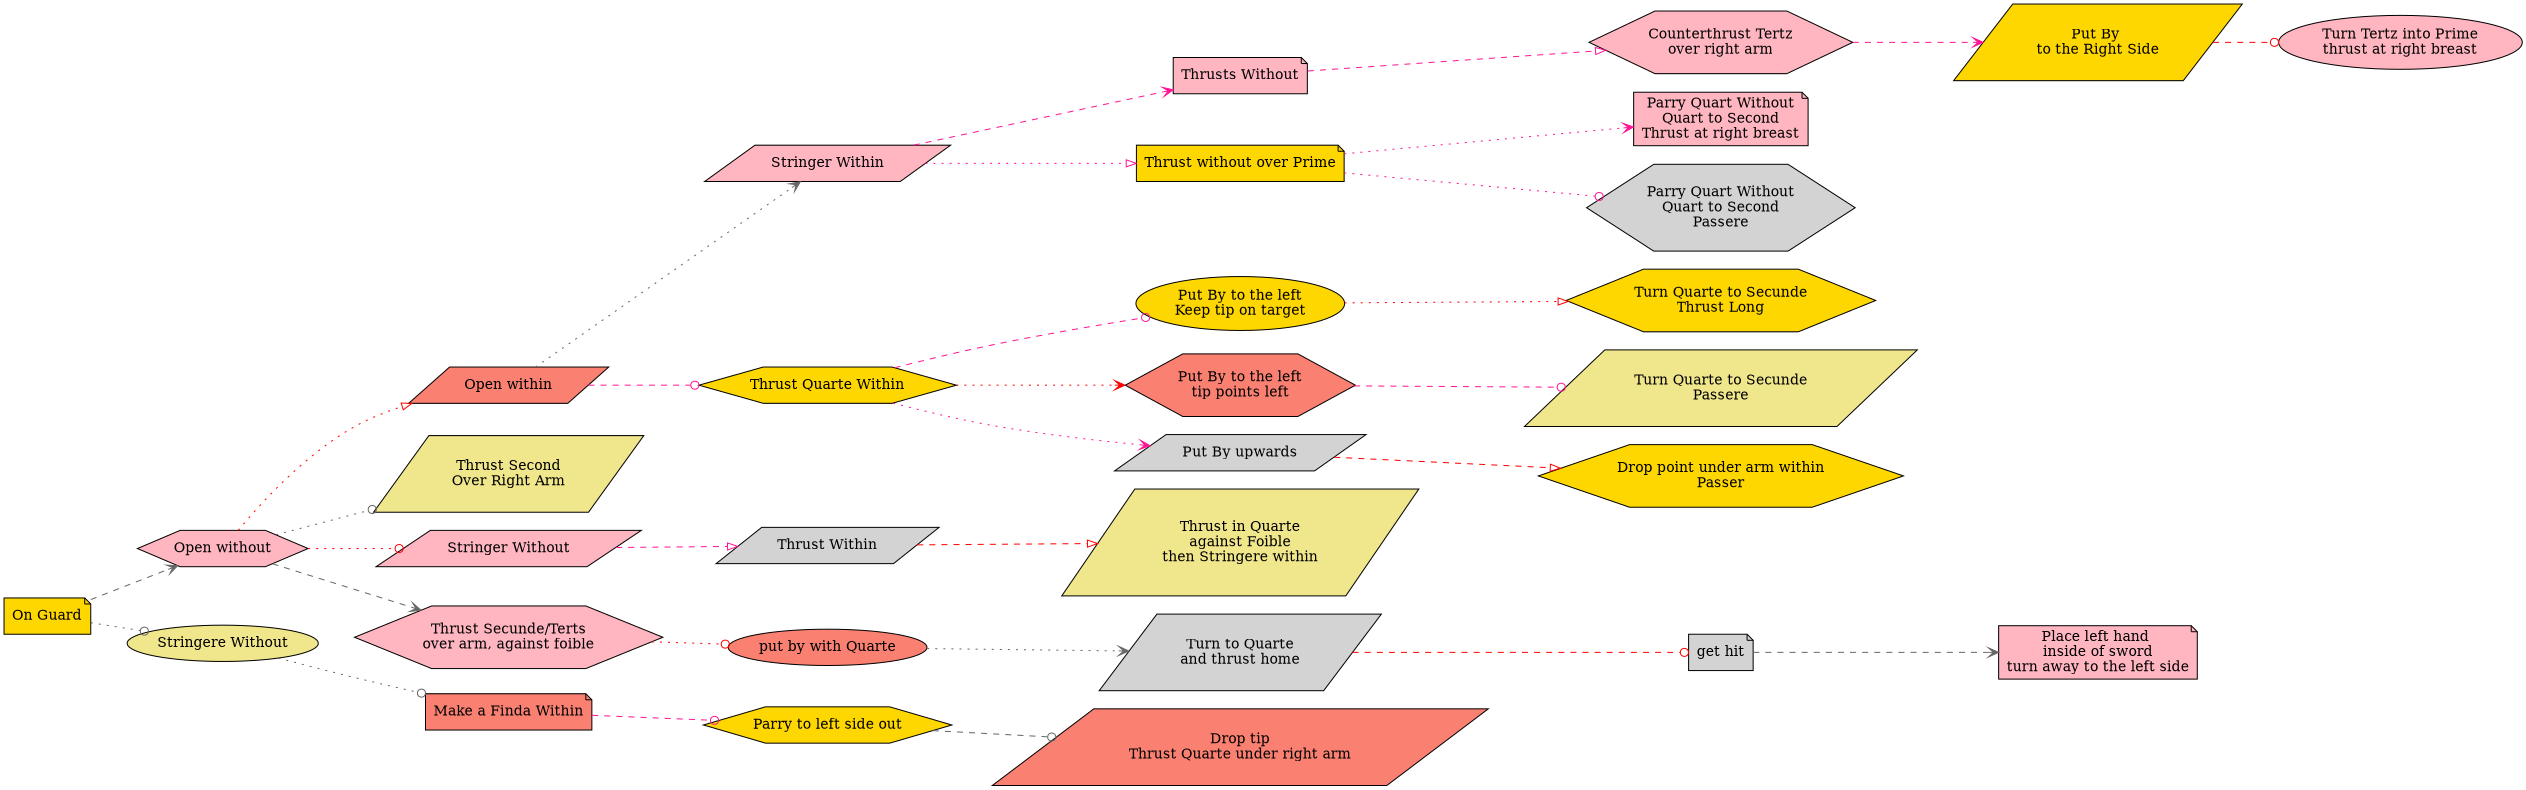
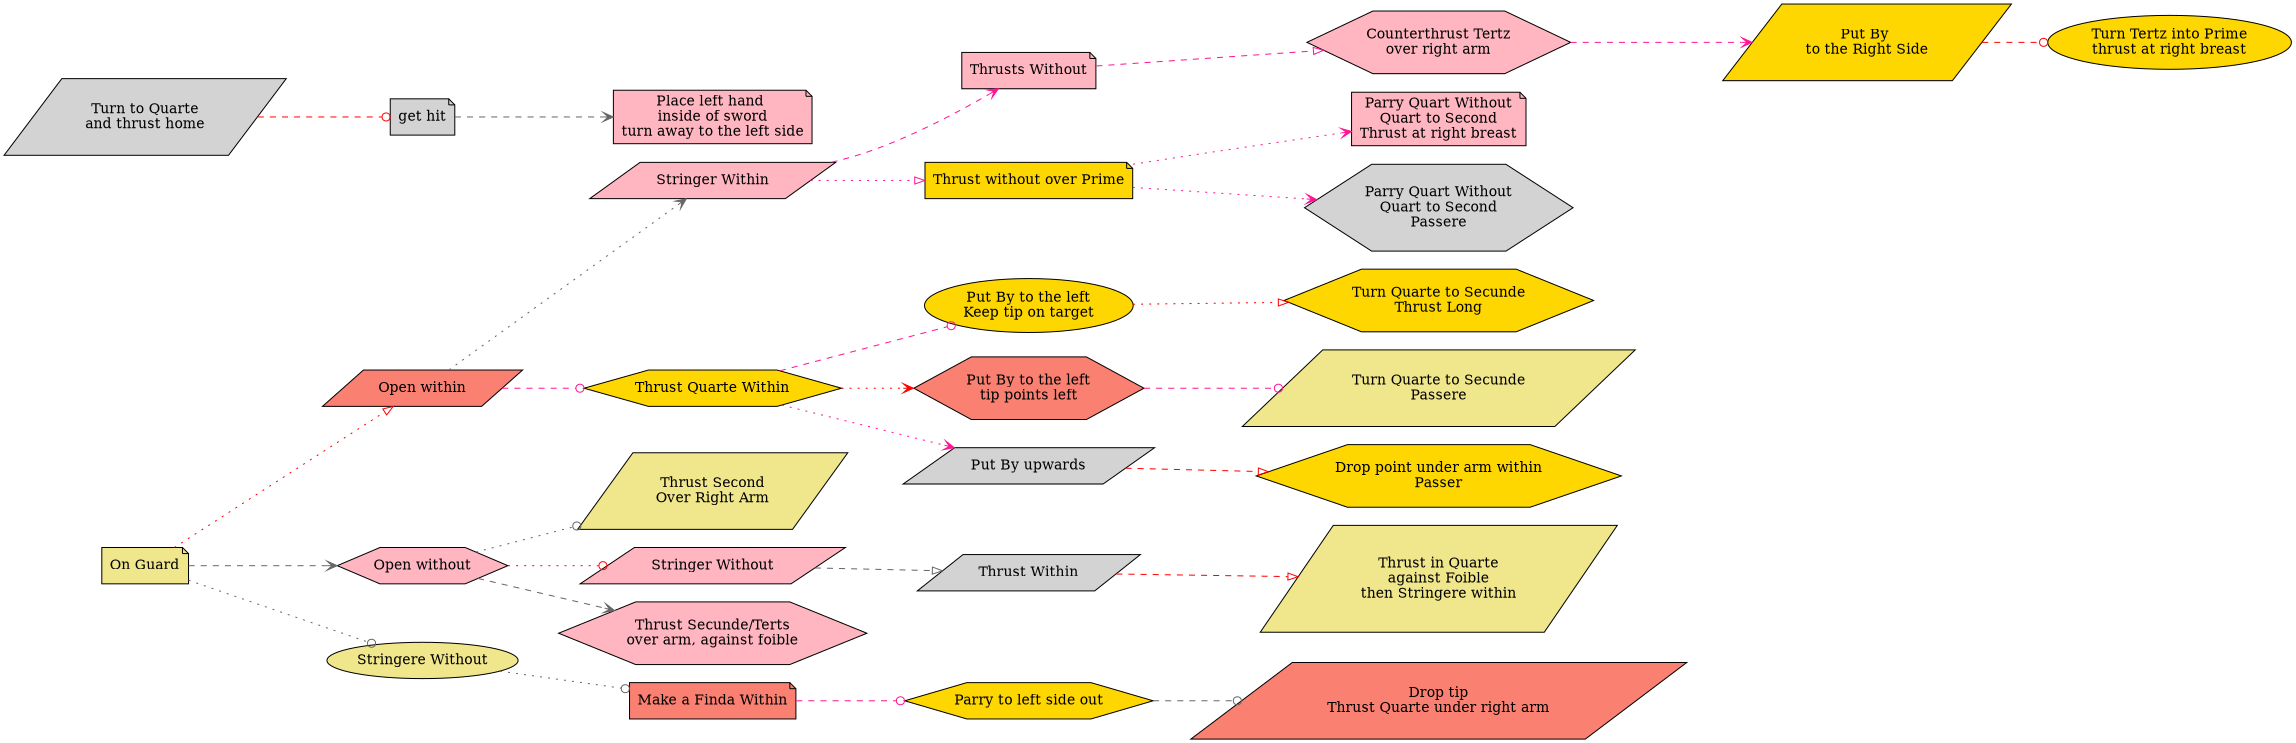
  digraph {
    rankdir=LR
    node [fillcolor=lightpink shape=parallelogram style=filled]
    edge [arrowhead=odot color=deeppink style=dashed]
-   n1 [fillcolor=gold label="On Guard" shape=note]
+   n1 [fillcolor=khaki label="On Guard" shape=note]
    n2 [fillcolor=salmon label="Open within"]
    n3 [label="Open without" shape=hexagon]
    n4 [fillcolor=khaki label="Stringere Without" shape=ellipse]
    n5 [label="Stringer Within"]
    n6 [fillcolor=gold label="Thrust Quarte Within" shape=hexagon]
    n7 [fillcolor=khaki label="Thrust Second\nOver Right Arm"]
    n8 [label="Stringer Without"]
    n9 [label="Thrust Secunde/Terts\nover arm, against foible" shape=hexagon]
    n10 [fillcolor=salmon label="Make a Finda Within" shape=note]
    n11 [label="Thrusts Without" shape=note]
    n12 [fillcolor=gold label="Thrust without over Prime" shape=note]
    n13 [label="Counterthrust Tertz\nover right arm" shape=hexagon]
    n14 [label="Parry Quart Without\nQuart to Second\nThrust at right breast" shape=note]
    n15 [fillcolor=lightgrey label="Parry Quart Without\nQuart to Second\nPassere" shape=hexagon]
    n16 [fillcolor=gold label="Put By \nto the Right Side"]
-   n17 [label="Turn Tertz into Prime\nthrust at right breast" shape=ellipse]
+   n17 [fillcolor=gold label="Turn Tertz into Prime\nthrust at right breast" shape=ellipse]
    n18 [fillcolor=gold label="Put By to the left\nKeep tip on target" shape=ellipse]
    n19 [fillcolor=salmon label="Put By to the left\ntip points left" shape=hexagon]
    n20 [fillcolor=lightgrey label="Put By upwards"]
    n21 [fillcolor=lightgrey label="Thrust Within"]
-   n22 [fillcolor=salmon label="put by with Quarte" shape=ellipse]
    n23 [fillcolor=gold label="Turn Quarte to Secunde\nThrust Long" shape=hexagon]
    n24 [fillcolor=khaki label="Turn Quarte to Secunde\nPassere"]
    n25 [fillcolor=gold label="Drop point under arm within\nPasser" shape=hexagon]
    n26 [fillcolor=khaki label="Thrust in Quarte\nagainst Foible\nthen Stringere within"]
    n27 [fillcolor=gold label="Parry to left side out" shape=hexagon]
    n28 [fillcolor=salmon label="Drop tip\nThrust Quarte under right arm"]
    n29 [fillcolor=lightgrey label="Turn to Quarte\nand thrust home"]
    n30 [fillcolor=lightgrey label="get hit" shape=note]
    n31 [label="Place left hand \ninside of sword\nturn away to the left side" shape=note]
-   n3 -> n2 [arrowhead=onormal color=red style=dotted]
+   n1 -> n2 [arrowhead=onormal color=red style=dotted]
    n1 -> n3 [arrowhead=vee color=gray40]
    n1 -> n4 [color=gray40 style=dotted]
    n2 -> n5 [arrowhead=vee color=gray40 style=dotted]
    n2 -> n6
    n3 -> n7 [color=gray40 style=dotted]
    n3 -> n8 [color=red style=dotted]
    n3 -> n9 [arrowhead=vee color=gray40]
    n4 -> n10 [color=gray40 style=dotted]
    n5 -> n11 [arrowhead=vee]
    n5 -> n12 [arrowhead=onormal style=dotted]
    n6 -> n18
    n6 -> n19 [arrowhead=vee color=red style=dotted]
    n6 -> n20 [arrowhead=vee style=dotted]
-   n8 -> n21 [arrowhead=onormal]
-   n9 -> n22 [color=red style=dotted]
+   n8 -> n21 [arrowhead=onormal color=gray40]
    n10 -> n27
    n11 -> n13 [arrowhead=onormal]
    n12 -> n14 [arrowhead=vee style=dotted]
-   n12 -> n15 [style=dotted]
+   n12 -> n15 [arrowhead=vee style=dotted]
    n13 -> n16 [arrowhead=vee]
    n16 -> n17 [color=red]
    n18 -> n23 [arrowhead=onormal color=red style=dotted]
    n19 -> n24
    n20 -> n25 [arrowhead=onormal color=red]
    n21 -> n26 [arrowhead=onormal color=red]
-   n22 -> n29 [arrowhead=vee color=gray40 style=dotted]
    n27 -> n28 [color=gray40]
    n29 -> n30 [color=red]
    n30 -> n31 [arrowhead=vee color=gray40]
  }
